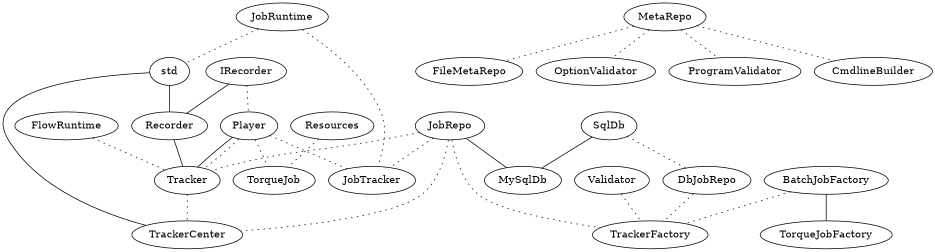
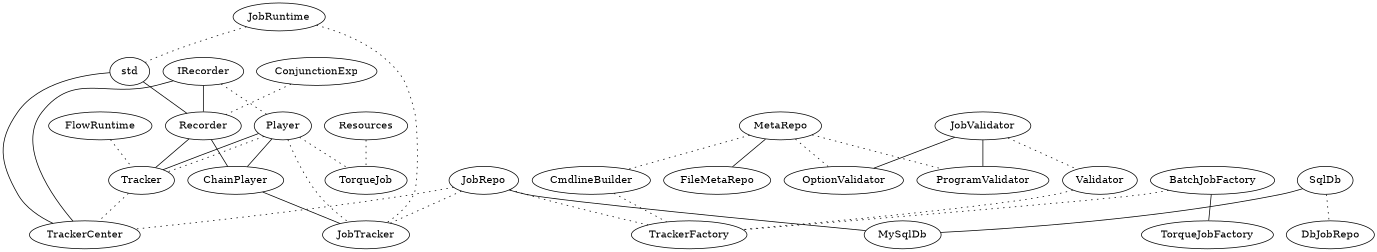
  graph {
    edge [style=dotted]
    Player [height=0.52778 width=1]
+   ChainPlayer [height=0.52778 width=1.6111]
    JobTracker [height=0.52778 width=1.5]
    TorqueJob [height=0.52778 width=1.4444]
    Tracker [height=0.52778 width=1.1389]
    TrackerCenter [height=0.52778 width=1.8611]
    Recorder [height=0.52778 width=1.2778]
    JobRepo [height=0.52778 width=1.25]
    TrackerFactory [height=0.52778 width=1.9444]
    MySqlDb [height=0.52778 width=1.3889]
    DbJobRepo [height=0.52778 width=1.5556]
    MetaRepo [height=0.52778 width=1.4444]
    FileMetaRepo [height=0.52778 width=1.8611]
    OptionValidator [height=0.52778 width=2.0556]
    ProgramValidator [height=0.52778 width=2.25]
    CmdlineBuilder [height=0.52778 width=2.0278]
    SqlDb [height=0.52778 width=1]
+   JobValidator [height=0.52778 width=1.6944]
    Validator [height=0.52778 width=1.3333]
    IRecorder [height=0.52778 width=1.3889]
    std [height=0.52778 width=0.75]
    BatchJobFactory [height=0.52778 width=2.1111]
    TorqueJobFactory [height=0.52778 width=2.2778]
    FlowRuntime [height=0.52778 width=1.8056]
    JobRuntime [height=0.52778 width=1.6111]
+   ConjunctionExp [height=0.52778 width=2.0556]
    Resources [height=0.52778 width=1.4167]
+   Player -- ChainPlayer [style=""]
    Player -- JobTracker
    Player -- TorqueJob
    Player -- Tracker [style=""]
    Player -- Tracker
+   ChainPlayer -- JobTracker [style=""]
    Tracker -- TrackerCenter
+   Recorder -- ChainPlayer [style=""]
    Recorder -- Tracker [style=""]
    JobRepo -- JobTracker
-   JobRepo -- Tracker
    JobRepo -- TrackerCenter
    JobRepo -- TrackerFactory
    JobRepo -- MySqlDb [style=""]
-   MetaRepo -- FileMetaRepo
+   MetaRepo -- FileMetaRepo [style=""]
    MetaRepo -- OptionValidator
    MetaRepo -- ProgramValidator
    MetaRepo -- CmdlineBuilder
-   DbJobRepo -- TrackerFactory
+   CmdlineBuilder -- TrackerFactory
    SqlDb -- MySqlDb [style=""]
    SqlDb -- DbJobRepo
+   JobValidator -- OptionValidator [style=""]
+   JobValidator -- ProgramValidator [style=""]
+   JobValidator -- Validator
    Validator -- TrackerFactory
    IRecorder -- Player
+   IRecorder -- TrackerCenter [style=""]
    IRecorder -- Recorder [style=""]
    std -- TrackerCenter [style=""]
    std -- Recorder [style=""]
    BatchJobFactory -- TrackerFactory
    BatchJobFactory -- TorqueJobFactory [style=""]
    FlowRuntime -- Tracker
    JobRuntime -- JobTracker
    JobRuntime -- std
+   ConjunctionExp -- Recorder
    Resources -- TorqueJob
  }
